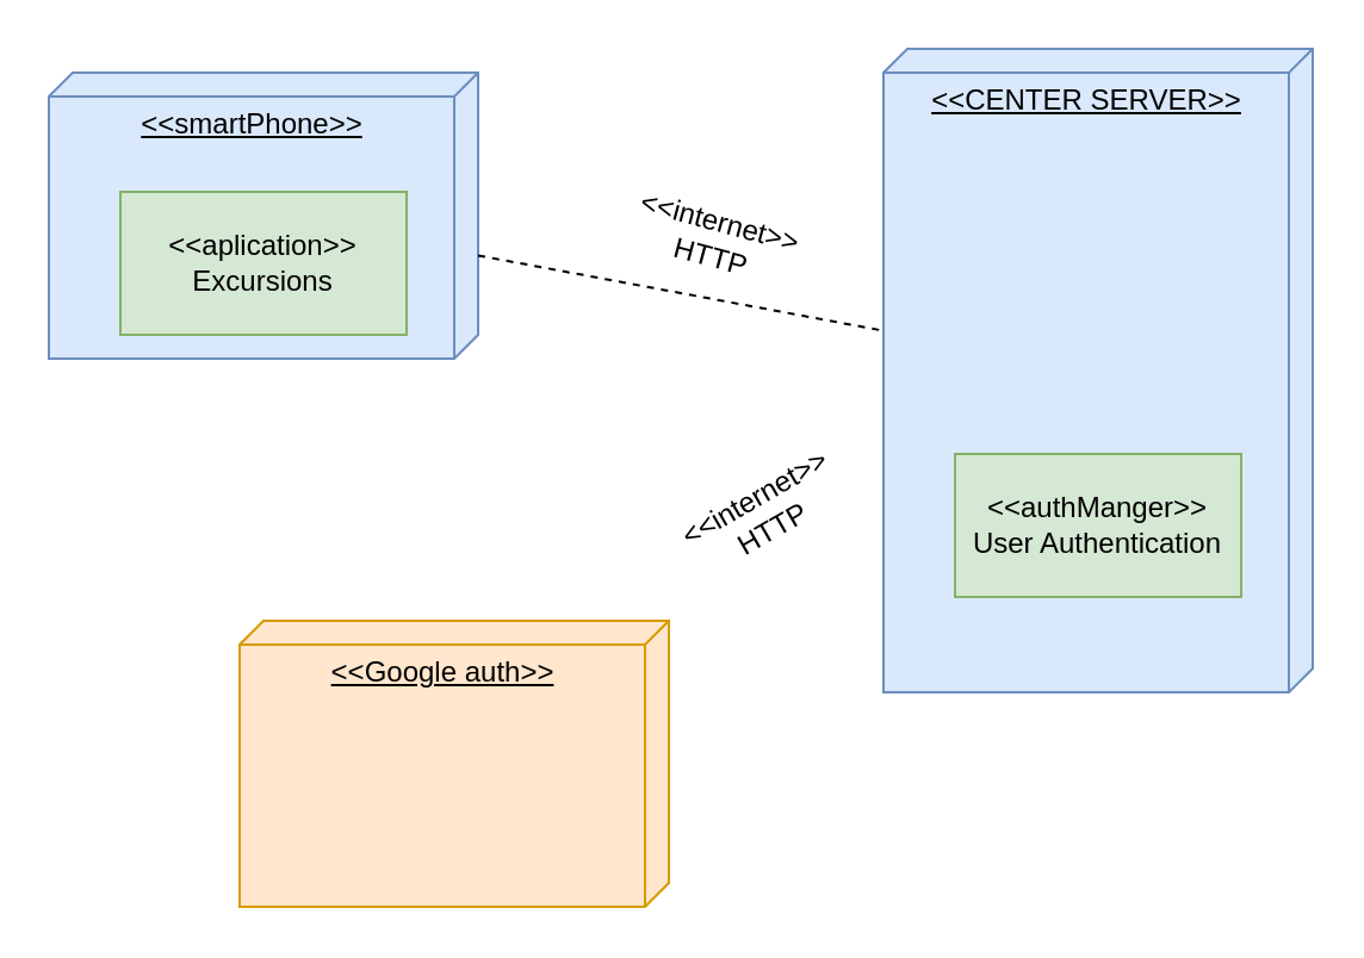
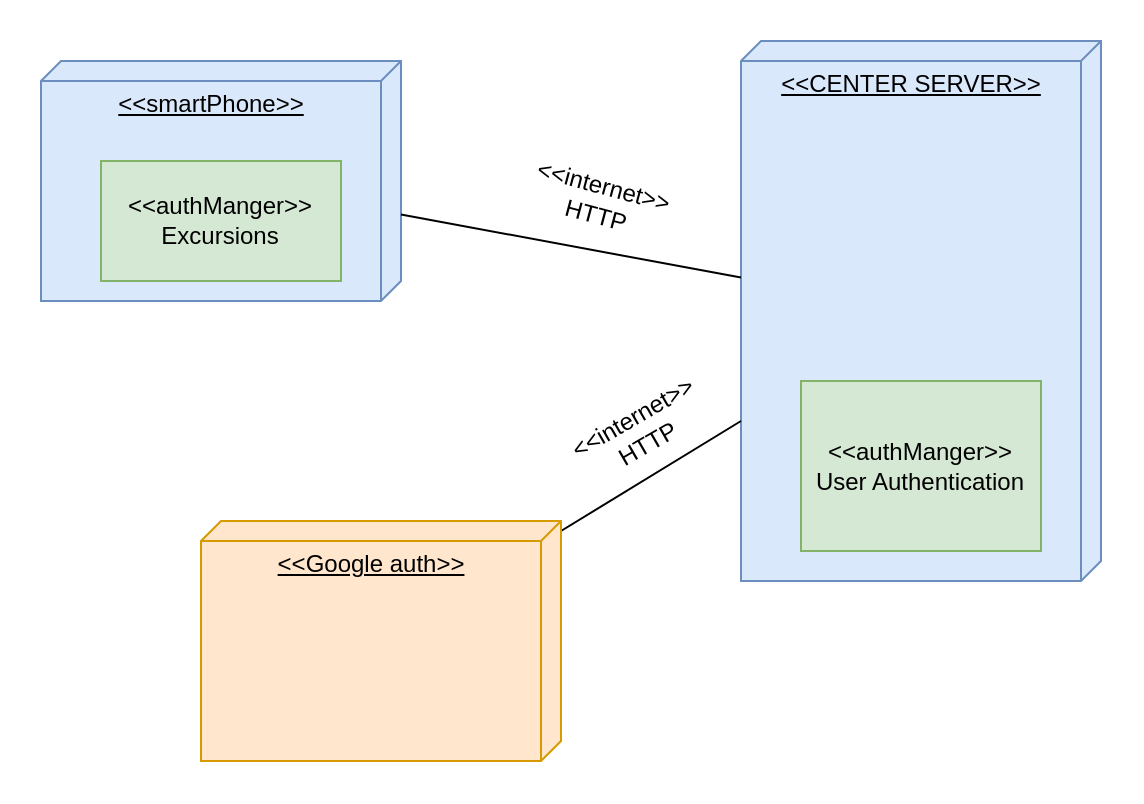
  <mxCell id="0" />
  <mxCell id="1" parent="0" />
  <mxCell id="2" value="&amp;lt;&amp;lt;smartPhone&amp;gt;&amp;gt;" style="verticalAlign=top;align=center;spacingTop=8;spacingLeft=2;spacingRight=12;shape=cube;size=10;direction=south;fontStyle=4;html=1;fillColor=#dae8fc;strokeColor=#6c8ebf;" vertex="1" parent="1"><mxGeometry x="20" y="30" width="180" height="120" as="geometry" /></mxCell>
- <mxCell id="3" value="&amp;lt;&amp;lt;aplication&amp;gt;&amp;gt;&lt;br&gt;Excursions" style="rounded=0;whiteSpace=wrap;html=1;fillColor=#d5e8d4;strokeColor=#82b366;" vertex="1" parent="1"><mxGeometry x="50" y="80" width="120" height="60" as="geometry" /></mxCell>
+ <mxCell id="3" value="&amp;lt;&amp;lt;authManger&amp;gt;&amp;gt;&lt;br&gt;Excursions" style="rounded=0;whiteSpace=wrap;html=1;fillColor=#d5e8d4;strokeColor=#82b366;" vertex="1" parent="1"><mxGeometry x="50" y="80" width="120" height="60" as="geometry" /></mxCell>
  <mxCell id="4" value="&amp;lt;&amp;lt;CENTER SERVER&amp;gt;&amp;gt;" style="verticalAlign=top;align=center;spacingTop=8;spacingLeft=2;spacingRight=12;shape=cube;size=10;direction=south;fontStyle=4;html=1;fillColor=#dae8fc;strokeColor=#6c8ebf;" vertex="1" parent="1"><mxGeometry x="370" y="20" width="180" height="270" as="geometry" /></mxCell>
- <mxCell id="5" value="" style="endArrow=none;html=1;rounded=0;dashed=1;" edge="1" parent="1" source="2" target="4"><mxGeometry width="50" height="50" relative="1" as="geometry"><mxPoint x="320" y="160" as="sourcePoint" /><mxPoint x="370" y="110" as="targetPoint" /></mxGeometry></mxCell>
+ <mxCell id="5" value="" style="endArrow=none;html=1;rounded=0;" edge="1" parent="1" source="2" target="4"><mxGeometry width="50" height="50" relative="1" as="geometry"><mxPoint x="320" y="160" as="sourcePoint" /><mxPoint x="370" y="110" as="targetPoint" /></mxGeometry></mxCell>
  <mxCell id="6" value="&amp;lt;&amp;lt;internet&amp;gt;&amp;gt;&lt;br&gt;HTTP" style="text;html=1;strokeColor=none;fillColor=none;align=center;verticalAlign=middle;whiteSpace=wrap;rounded=0;rotation=15;" vertex="1" parent="1"><mxGeometry x="270" y="85" width="60" height="30" as="geometry" /></mxCell>
+ <mxCell id="7" value="" style="endArrow=none;html=1;rounded=0;" edge="1" parent="1" source="4" target="8"><mxGeometry width="50" height="50" relative="1" as="geometry"><mxPoint x="340" y="160" as="sourcePoint" /><mxPoint x="460" y="300" as="targetPoint" /></mxGeometry></mxCell>
  <mxCell id="8" value="&amp;lt;&amp;lt;Google auth&amp;gt;&amp;gt;" style="verticalAlign=top;align=center;spacingTop=8;spacingLeft=2;spacingRight=12;shape=cube;size=10;direction=south;fontStyle=4;html=1;fillColor=#ffe6cc;strokeColor=#d79b00;" vertex="1" parent="1"><mxGeometry x="100" y="260" width="180" height="120" as="geometry" /></mxCell>
  <mxCell id="9" value="&amp;lt;&amp;lt;internet&amp;gt;&amp;gt;&lt;br&gt;HTTP" style="text;html=1;strokeColor=none;fillColor=none;align=center;verticalAlign=middle;whiteSpace=wrap;rounded=0;rotation=-30;" vertex="1" parent="1"><mxGeometry x="290" y="200" width="60" height="30" as="geometry" /></mxCell>
- <mxCell id="10" value="&amp;lt;&amp;lt;authManger&amp;gt;&amp;gt;&lt;br&gt;User Authentication" style="rounded=0;whiteSpace=wrap;html=1;fillColor=#d5e8d4;strokeColor=#82b366;" vertex="1" parent="1"><mxGeometry x="400" y="190" width="120" height="60" as="geometry" /></mxCell>
+ <mxCell id="10" value="&amp;lt;&amp;lt;authManger&amp;gt;&amp;gt;&lt;br&gt;User Authentication" style="rounded=0;whiteSpace=wrap;html=1;fillColor=#d5e8d4;strokeColor=#82b366;" vertex="1" parent="1"><mxGeometry x="400" y="190" width="120" height="85" as="geometry" /></mxCell>
